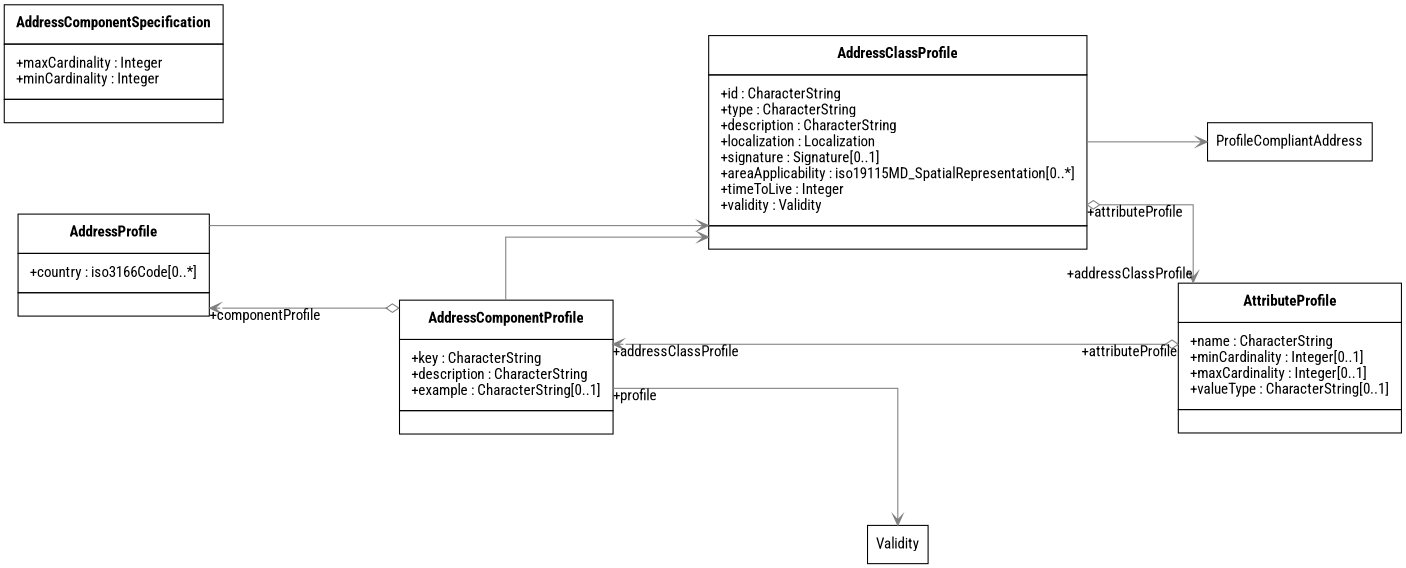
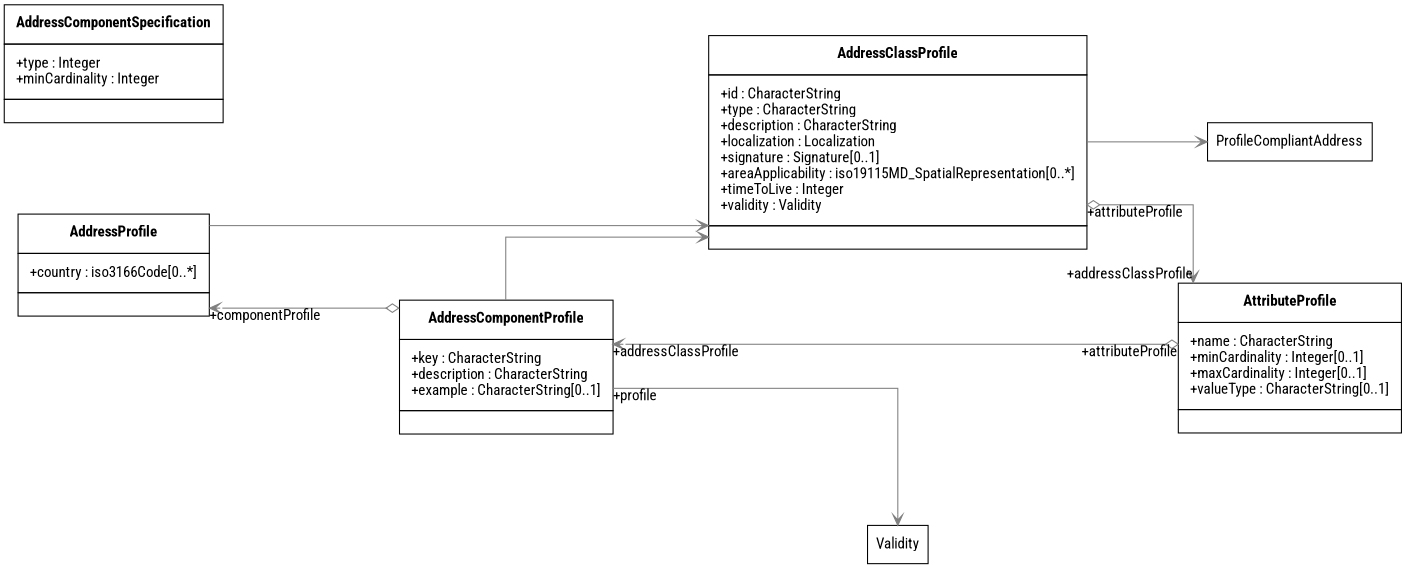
  digraph {
    fontname="Roboto Condensed"
    nodesep="1.2.equally"
    rankdir=LR
    ranksep="1.2.equally"
    splines=ortho
    node [fontname="Roboto Condensed" shape=plain]
    edge [arrowhead=vee arrowtail=onormal color=gray50 dir=direct fontname="Roboto Condensed"]
    n1 [label=<<TABLE BORDER="0" CELLBORDER="1" CELLSPACING="0" CELLPADDING="10">     <TR>     <TD><TABLE BORDER="0" CELLPADDING="0" CELLSPACING="0">     <TR><TD ALIGN="CENTER"><B>AddressProfile</B></TD></TR>   </TABLE>   </TD>   </TR>      <TR>     <TD><TABLE BORDER="0" CELLPADDING="0" CELLSPACING="0">               <TR><TD ALIGN="LEFT">+country : iso3166Code&#91;0..*&#93;</TD></TR>   </TABLE>         </TD>   </TR>      <TR>     <TD><TABLE BORDER="0" CELLPADDING="0" CELLSPACING="0">     <TR><TD ALIGN="LEFT"></TD></TR>   </TABLE></TD>   </TR>      </TABLE>>]
    n2 [label=<<TABLE BORDER="0" CELLBORDER="1" CELLSPACING="0" CELLPADDING="10">     <TR>     <TD><TABLE BORDER="0" CELLPADDING="0" CELLSPACING="0">     <TR><TD ALIGN="CENTER"><B>AddressClassProfile</B></TD></TR>   </TABLE>   </TD>   </TR>      <TR>     <TD><TABLE BORDER="0" CELLPADDING="0" CELLSPACING="0">               <TR><TD ALIGN="LEFT">+id : CharacterString</TD></TR>             <TR><TD ALIGN="LEFT">+type : CharacterString</TD></TR>             <TR><TD ALIGN="LEFT">+description : CharacterString</TD></TR>             <TR><TD ALIGN="LEFT">+localization : Localization</TD></TR>             <TR><TD ALIGN="LEFT">+signature : Signature&#91;0..1&#93;</TD></TR>             <TR><TD ALIGN="LEFT">+areaApplicability : iso19115MD_SpatialRepresentation&#91;0..*&#93;</TD></TR>             <TR><TD ALIGN="LEFT">+timeToLive : Integer</TD></TR>             <TR><TD ALIGN="LEFT">+validity : Validity</TD></TR>   </TABLE>         </TD>   </TR>      <TR>     <TD><TABLE BORDER="0" CELLPADDING="0" CELLSPACING="0">     <TR><TD ALIGN="LEFT"></TD></TR>   </TABLE></TD>   </TR>      </TABLE>>]
    n3 [label=<<TABLE BORDER="0" CELLBORDER="1" CELLSPACING="0" CELLPADDING="10">     <TR>     <TD><TABLE BORDER="0" CELLPADDING="0" CELLSPACING="0">     <TR><TD ALIGN="CENTER"><B>AddressComponentProfile</B></TD></TR>   </TABLE>   </TD>   </TR>      <TR>     <TD><TABLE BORDER="0" CELLPADDING="0" CELLSPACING="0">               <TR><TD ALIGN="LEFT">+key : CharacterString</TD></TR>             <TR><TD ALIGN="LEFT">+description : CharacterString</TD></TR>             <TR><TD ALIGN="LEFT">+example : CharacterString&#91;0..1&#93;</TD></TR>   </TABLE>         </TD>   </TR>      <TR>     <TD><TABLE BORDER="0" CELLPADDING="0" CELLSPACING="0">     <TR><TD ALIGN="LEFT"></TD></TR>   </TABLE></TD>   </TR>      </TABLE>>]
    n4 [label=<<TABLE BORDER="0" CELLBORDER="1" CELLSPACING="0" CELLPADDING="10">     <TR>     <TD><TABLE BORDER="0" CELLPADDING="0" CELLSPACING="0">     <TR><TD ALIGN="CENTER"><B>AttributeProfile</B></TD></TR>   </TABLE>   </TD>   </TR>      <TR>     <TD><TABLE BORDER="0" CELLPADDING="0" CELLSPACING="0">               <TR><TD ALIGN="LEFT">+name : CharacterString</TD></TR>             <TR><TD ALIGN="LEFT">+minCardinality : Integer&#91;0..1&#93;</TD></TR>             <TR><TD ALIGN="LEFT">+maxCardinality : Integer&#91;0..1&#93;</TD></TR>             <TR><TD ALIGN="LEFT">+valueType : CharacterString&#91;0..1&#93;</TD></TR>   </TABLE>         </TD>   </TR>      <TR>     <TD><TABLE BORDER="0" CELLPADDING="0" CELLSPACING="0">     <TR><TD ALIGN="LEFT"></TD></TR>   </TABLE></TD>   </TR>      </TABLE>>]
    ProfileCompliantAddress [shape=box]
    n6 [label=Validity shape=box]
-   n7 [label=<<TABLE BORDER="0" CELLBORDER="1" CELLSPACING="0" CELLPADDING="10">     <TR>     <TD><TABLE BORDER="0" CELLPADDING="0" CELLSPACING="0">     <TR><TD ALIGN="CENTER"><B>AddressComponentSpecification</B></TD></TR>   </TABLE>   </TD>   </TR>      <TR>     <TD><TABLE BORDER="0" CELLPADDING="0" CELLSPACING="0">               <TR><TD ALIGN="LEFT">+maxCardinality : Integer</TD></TR>             <TR><TD ALIGN="LEFT">+minCardinality : Integer</TD></TR>   </TABLE>         </TD>   </TR>      <TR>     <TD><TABLE BORDER="0" CELLPADDING="0" CELLSPACING="0">     <TR><TD ALIGN="LEFT"></TD></TR>   </TABLE></TD>   </TR>      </TABLE>>]
+   n7 [label=<<TABLE BORDER="0" CELLBORDER="1" CELLSPACING="0" CELLPADDING="10">     <TR>     <TD><TABLE BORDER="0" CELLPADDING="0" CELLSPACING="0">     <TR><TD ALIGN="CENTER"><B>AddressComponentSpecification</B></TD></TR>   </TABLE>   </TD>   </TR>      <TR>     <TD><TABLE BORDER="0" CELLPADDING="0" CELLSPACING="0">               <TR><TD ALIGN="LEFT">+type : Integer</TD></TR>             <TR><TD ALIGN="LEFT">+minCardinality : Integer</TD></TR>   </TABLE>         </TD>   </TR>      <TR>     <TD><TABLE BORDER="0" CELLPADDING="0" CELLSPACING="0">     <TR><TD ALIGN="LEFT"></TD></TR>   </TABLE></TD>   </TR>      </TABLE>>]
    n1 -> n2
    n1 -> n3 [arrowtail=odiamond dir=both headlabel="+componentProfile"]
    n2 -> n4 [arrowtail=odiamond dir=both headlabel="+addressClassProfile" taillabel="+attributeProfile"]
    n2 -> ProfileCompliantAddress
    n3 -> n2
    n3 -> n4 [arrowtail=odiamond dir=both headlabel="+addressClassProfile" taillabel="+attributeProfile"]
    n3 -> n6 [taillabel="+profile"]
  }
